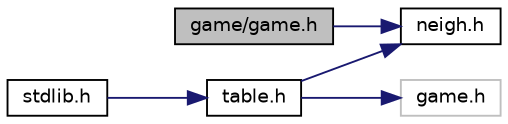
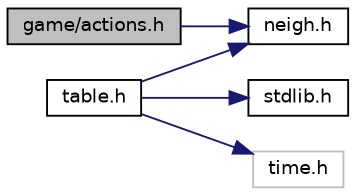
  digraph {
    rankdir=LR
    node [color=black fillcolor=white fontname=Helvetica fontsize=10 shape=record style=filled]
    edge [color=midnightblue fontname=Helvetica fontsize=10 labelfontname=Helvetica labelfontsize=10 style=solid]
-   n1 [fillcolor=grey75 fontcolor=black height=0.2 label="game/game.h" width=0.4]
+   n1 [fillcolor=grey75 fontcolor=black height=0.2 label="game/actions.h" width=0.4]
    n2 [height=0.2 label="neigh.h" width=0.4]
    n3 [height=0.2 label="table.h" width=0.4]
    n4 [height=0.2 label="stdlib.h" width=0.4]
-   n5 [color=grey75 height=0.2 label="game.h" width=0.4]
+   n5 [color=grey75 height=0.2 label="time.h" width=0.4]
    n1 -> n2
    n3 -> n2
-   n4 -> n3
+   n3 -> n4
    n3 -> n5
  }
